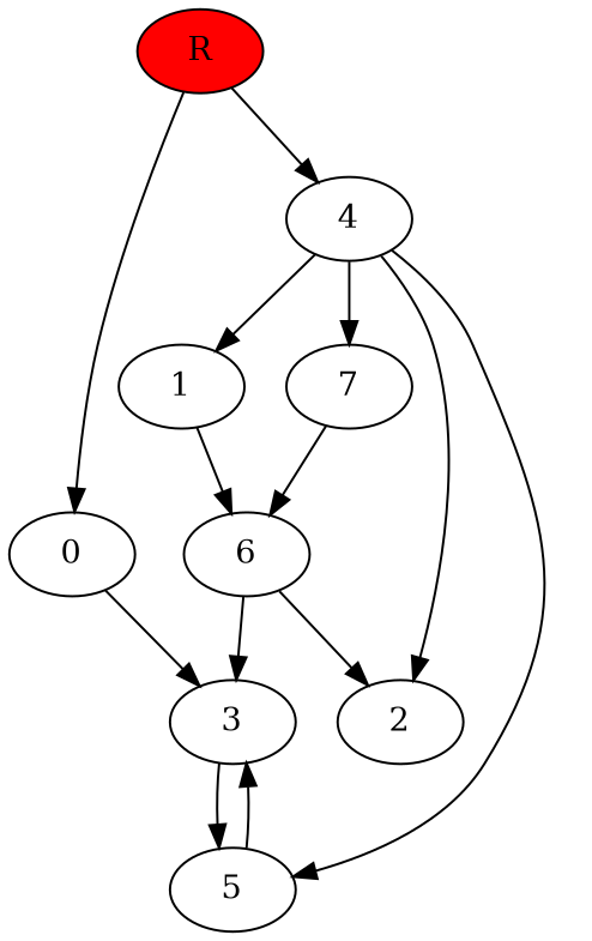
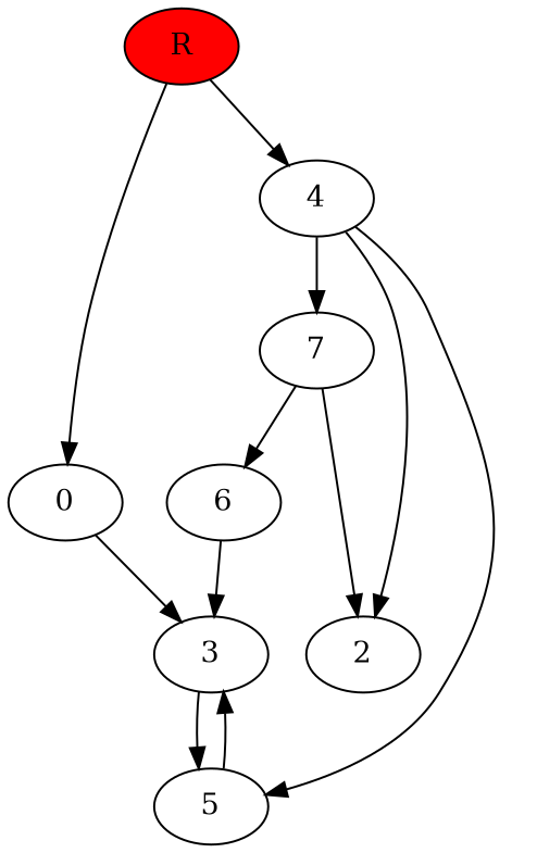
  digraph {
-   1
    6
    3
    2
    5
    4
    7
    n8 [label=0]
    R [fillcolor="#ff0000" style=filled]
-   1 -> 6
    6 -> 3
-   6 -> 2
+   7 -> 2
    3 -> 5
    5 -> 3
-   4 -> 1
    4 -> 2
    4 -> 5
    4 -> 7
    7 -> 6
    n8 -> 3
    R -> 4
    R -> n8
  }
